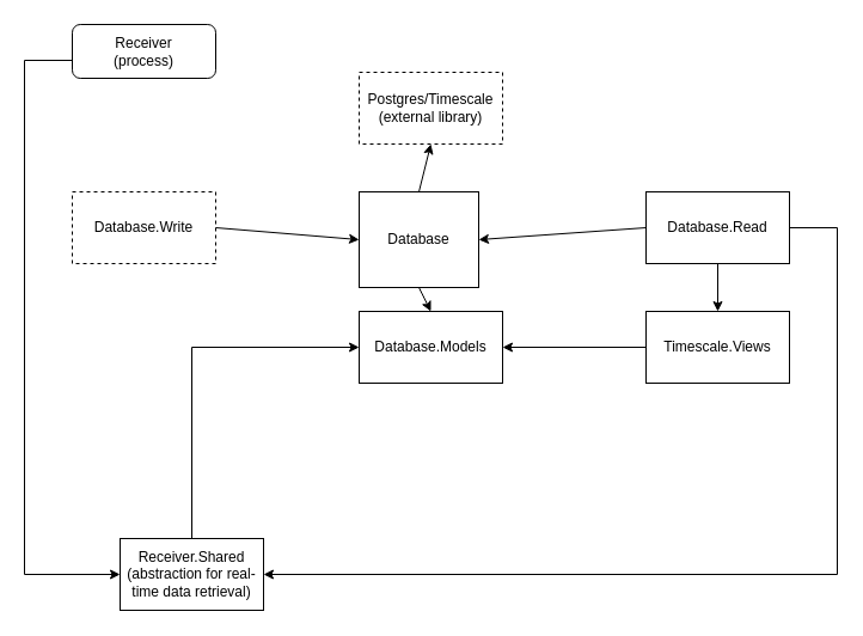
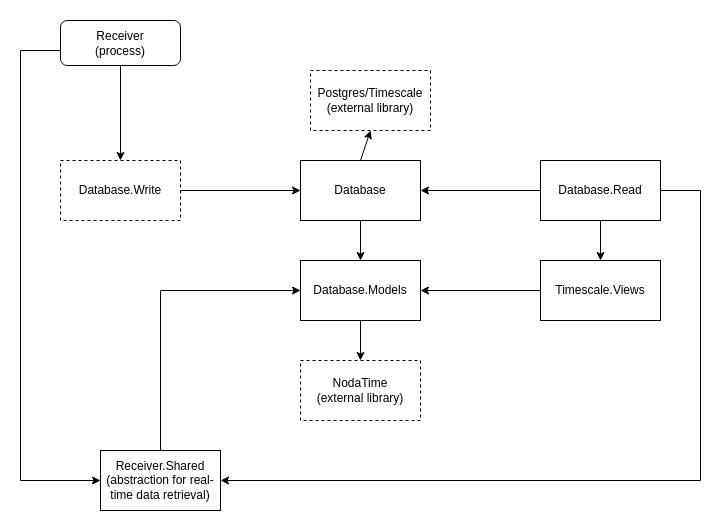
  <mxCell id="0" />
  <mxCell id="1" parent="0" />
  <mxCell id="2" style="edgeStyle=orthogonalEdgeStyle;rounded=0;orthogonalLoop=1;jettySize=auto;html=1;exitX=0;exitY=0.5;exitDx=0;exitDy=0;entryX=0;entryY=0.5;entryDx=0;entryDy=0;" parent="1" source="3" target="18" edge="1"><mxGeometry relative="1" as="geometry"><Array as="points"><mxPoint x="20" y="50" /><mxPoint x="20" y="480" /></Array></mxGeometry></mxCell>
  <mxCell id="3" value="&lt;div&gt;Receiver&lt;/div&gt;&lt;div&gt;(process)&lt;/div&gt;" style="rounded=1;whiteSpace=wrap;html=1;" parent="1" vertex="1"><mxGeometry x="60" y="20" width="120" height="45" as="geometry" /></mxCell>
- <mxCell id="4" value="Database" style="rounded=0;whiteSpace=wrap;html=1;" parent="1" vertex="1"><mxGeometry x="300" y="160" width="100" height="80" as="geometry" /></mxCell>
- <mxCell id="5" value="&lt;div&gt;Postgres/Timescale&lt;/div&gt;&lt;div&gt;(external library)&lt;br&gt;&lt;/div&gt;" style="rounded=0;whiteSpace=wrap;html=1;dashed=1;" parent="1" vertex="1"><mxGeometry x="300" y="60" width="120" height="60" as="geometry" /></mxCell>
+ <mxCell id="4" value="Database" style="rounded=0;whiteSpace=wrap;html=1;" parent="1" vertex="1"><mxGeometry x="300" y="160" width="120" height="60" as="geometry" /></mxCell>
+ <mxCell id="5" value="&lt;div&gt;Postgres/Timescale&lt;/div&gt;&lt;div&gt;(external library)&lt;br&gt;&lt;/div&gt;" style="rounded=0;whiteSpace=wrap;html=1;dashed=1;" parent="1" vertex="1"><mxGeometry x="310" y="70" width="120" height="60" as="geometry" /></mxCell>
  <mxCell id="6" value="Database.Write" style="rounded=0;whiteSpace=wrap;html=1;dashed=1;" parent="1" vertex="1"><mxGeometry x="60" y="160" width="120" height="60" as="geometry" /></mxCell>
  <mxCell id="7" style="edgeStyle=orthogonalEdgeStyle;rounded=0;orthogonalLoop=1;jettySize=auto;html=1;exitX=1;exitY=0.5;exitDx=0;exitDy=0;entryX=1;entryY=0.5;entryDx=0;entryDy=0;" parent="1" source="8" target="18" edge="1"><mxGeometry relative="1" as="geometry"><Array as="points"><mxPoint x="700" y="190" /><mxPoint x="700" y="480" /></Array></mxGeometry></mxCell>
  <mxCell id="8" value="Database.Read" style="rounded=0;whiteSpace=wrap;html=1;" parent="1" vertex="1"><mxGeometry x="540" y="160" width="120" height="60" as="geometry" /></mxCell>
  <mxCell id="9" value="Database.Models" style="rounded=0;whiteSpace=wrap;html=1;" parent="1" vertex="1"><mxGeometry x="300" y="260" width="120" height="60" as="geometry" /></mxCell>
  <mxCell id="10" value="Timescale.Views" style="rounded=0;whiteSpace=wrap;html=1;" parent="1" vertex="1"><mxGeometry x="540" y="260" width="120" height="60" as="geometry" /></mxCell>
  <mxCell id="11" value="" style="endArrow=classic;html=1;rounded=0;exitX=1;exitY=0.5;exitDx=0;exitDy=0;entryX=0;entryY=0.5;entryDx=0;entryDy=0;" parent="1" source="6" target="4" edge="1"><mxGeometry width="50" height="50" relative="1" as="geometry"><mxPoint x="340" y="220" as="sourcePoint" /><mxPoint x="230" y="140" as="targetPoint" /></mxGeometry></mxCell>
  <mxCell id="12" value="" style="endArrow=classic;html=1;rounded=0;exitX=0.5;exitY=0;exitDx=0;exitDy=0;entryX=0.5;entryY=1;entryDx=0;entryDy=0;" parent="1" source="4" target="5" edge="1"><mxGeometry width="50" height="50" relative="1" as="geometry"><mxPoint x="130" y="360" as="sourcePoint" /><mxPoint x="180" y="310" as="targetPoint" /></mxGeometry></mxCell>
  <mxCell id="13" value="" style="endArrow=classic;html=1;rounded=0;exitX=0.5;exitY=1;exitDx=0;exitDy=0;entryX=0.5;entryY=0;entryDx=0;entryDy=0;" parent="1" source="4" target="9" edge="1"><mxGeometry width="50" height="50" relative="1" as="geometry"><mxPoint x="460" y="280" as="sourcePoint" /><mxPoint x="510" y="230" as="targetPoint" /></mxGeometry></mxCell>
  <mxCell id="14" value="" style="endArrow=classic;html=1;rounded=0;entryX=1;entryY=0.5;entryDx=0;entryDy=0;exitX=0;exitY=0.5;exitDx=0;exitDy=0;" parent="1" source="8" target="4" edge="1"><mxGeometry width="50" height="50" relative="1" as="geometry"><mxPoint x="450" y="190" as="sourcePoint" /><mxPoint x="500" y="140" as="targetPoint" /></mxGeometry></mxCell>
+ <mxCell id="15" value="" style="endArrow=classic;html=1;rounded=0;entryX=0.5;entryY=0;entryDx=0;entryDy=0;exitX=0.5;exitY=1;exitDx=0;exitDy=0;" parent="1" source="3" target="6" edge="1"><mxGeometry width="50" height="50" relative="1" as="geometry"><mxPoint x="-20" y="200" as="sourcePoint" /><mxPoint x="30" y="150" as="targetPoint" /></mxGeometry></mxCell>
  <mxCell id="16" value="" style="endArrow=classic;html=1;rounded=0;exitX=0.5;exitY=1;exitDx=0;exitDy=0;entryX=0.5;entryY=0;entryDx=0;entryDy=0;" parent="1" source="8" target="10" edge="1"><mxGeometry width="50" height="50" relative="1" as="geometry"><mxPoint x="500" y="490" as="sourcePoint" /><mxPoint x="550" y="440" as="targetPoint" /></mxGeometry></mxCell>
  <mxCell id="17" style="edgeStyle=orthogonalEdgeStyle;rounded=0;orthogonalLoop=1;jettySize=auto;html=1;exitX=0.5;exitY=0;exitDx=0;exitDy=0;entryX=0;entryY=0.5;entryDx=0;entryDy=0;" parent="1" source="18" target="9" edge="1"><mxGeometry relative="1" as="geometry" /></mxCell>
  <mxCell id="18" value="Receiver.Shared&lt;br&gt;(abstraction for real-time data retrieval)" style="rounded=0;whiteSpace=wrap;html=1;" parent="1" vertex="1"><mxGeometry x="100" y="450" width="120" height="60" as="geometry" /></mxCell>
  <mxCell id="19" value="" style="endArrow=classic;html=1;rounded=0;entryX=1;entryY=0.5;entryDx=0;entryDy=0;exitX=0;exitY=0.5;exitDx=0;exitDy=0;" parent="1" source="10" target="9" edge="1"><mxGeometry width="50" height="50" relative="1" as="geometry"><mxPoint x="570" y="410" as="sourcePoint" /><mxPoint x="620" y="360" as="targetPoint" /></mxGeometry></mxCell>
+ <mxCell id="20" value="&lt;div&gt;NodaTime&lt;/div&gt;&lt;div&gt;(external library)&lt;br&gt;&lt;/div&gt;" style="rounded=0;whiteSpace=wrap;html=1;dashed=1;" parent="1" vertex="1"><mxGeometry x="300" y="360" width="120" height="60" as="geometry" /></mxCell>
+ <mxCell id="21" value="" style="endArrow=classic;html=1;rounded=0;entryX=0.5;entryY=0;entryDx=0;entryDy=0;exitX=0.5;exitY=1;exitDx=0;exitDy=0;" parent="1" source="9" target="20" edge="1"><mxGeometry width="50" height="50" relative="1" as="geometry"><mxPoint x="560" y="410" as="sourcePoint" /><mxPoint x="610" y="360" as="targetPoint" /></mxGeometry></mxCell>
